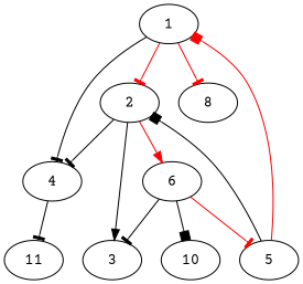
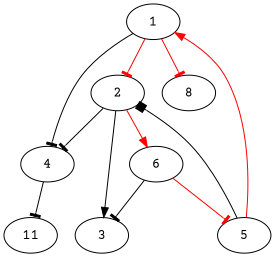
  strict digraph {
    fontname="Courier Prime"
    node [fontname="Courier Prime"]
    edge [arrowhead=tee fontname="Courier Prime"]
    1
    2
    4
    8
    3
    6
    11
    5
-   10
    1 -> 2 [color=red]
    1 -> 4
    1 -> 8 [color=red]
    2 -> 4
    2 -> 3 [arrowhead=normal]
    2 -> 6 [arrowhead=normal color=red]
    4 -> 11
    6 -> 3
    6 -> 5 [color=red]
-   6 -> 10 [arrowhead=box]
-   5 -> 1 [arrowhead=box color=red]
+   5 -> 1 [arrowhead=normal color=red]
    5 -> 2 [arrowhead=box]
  }
